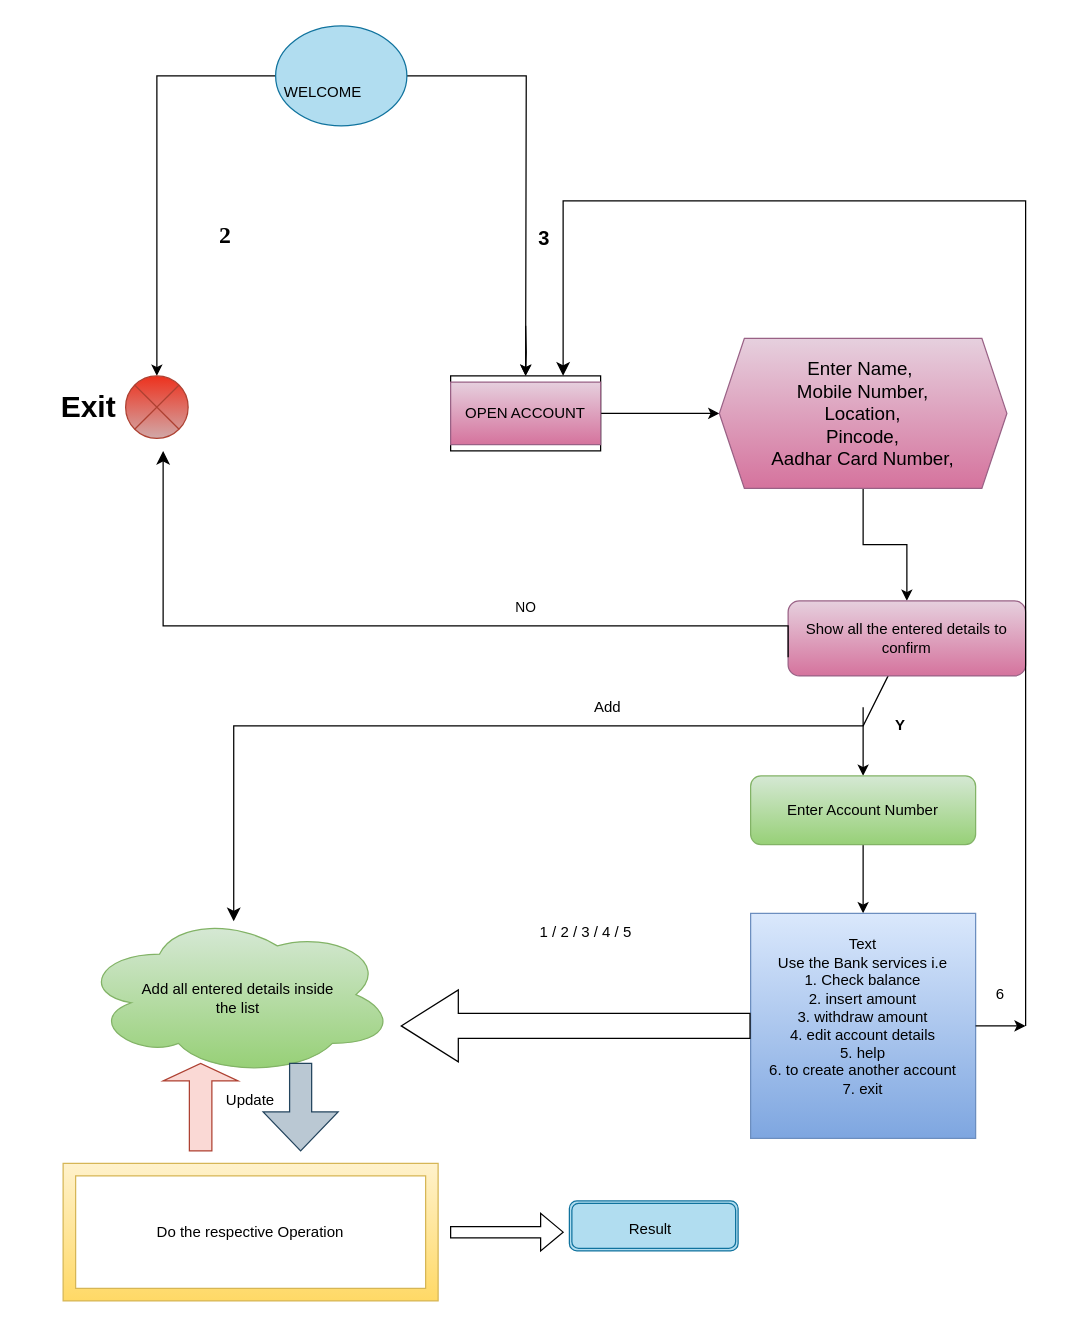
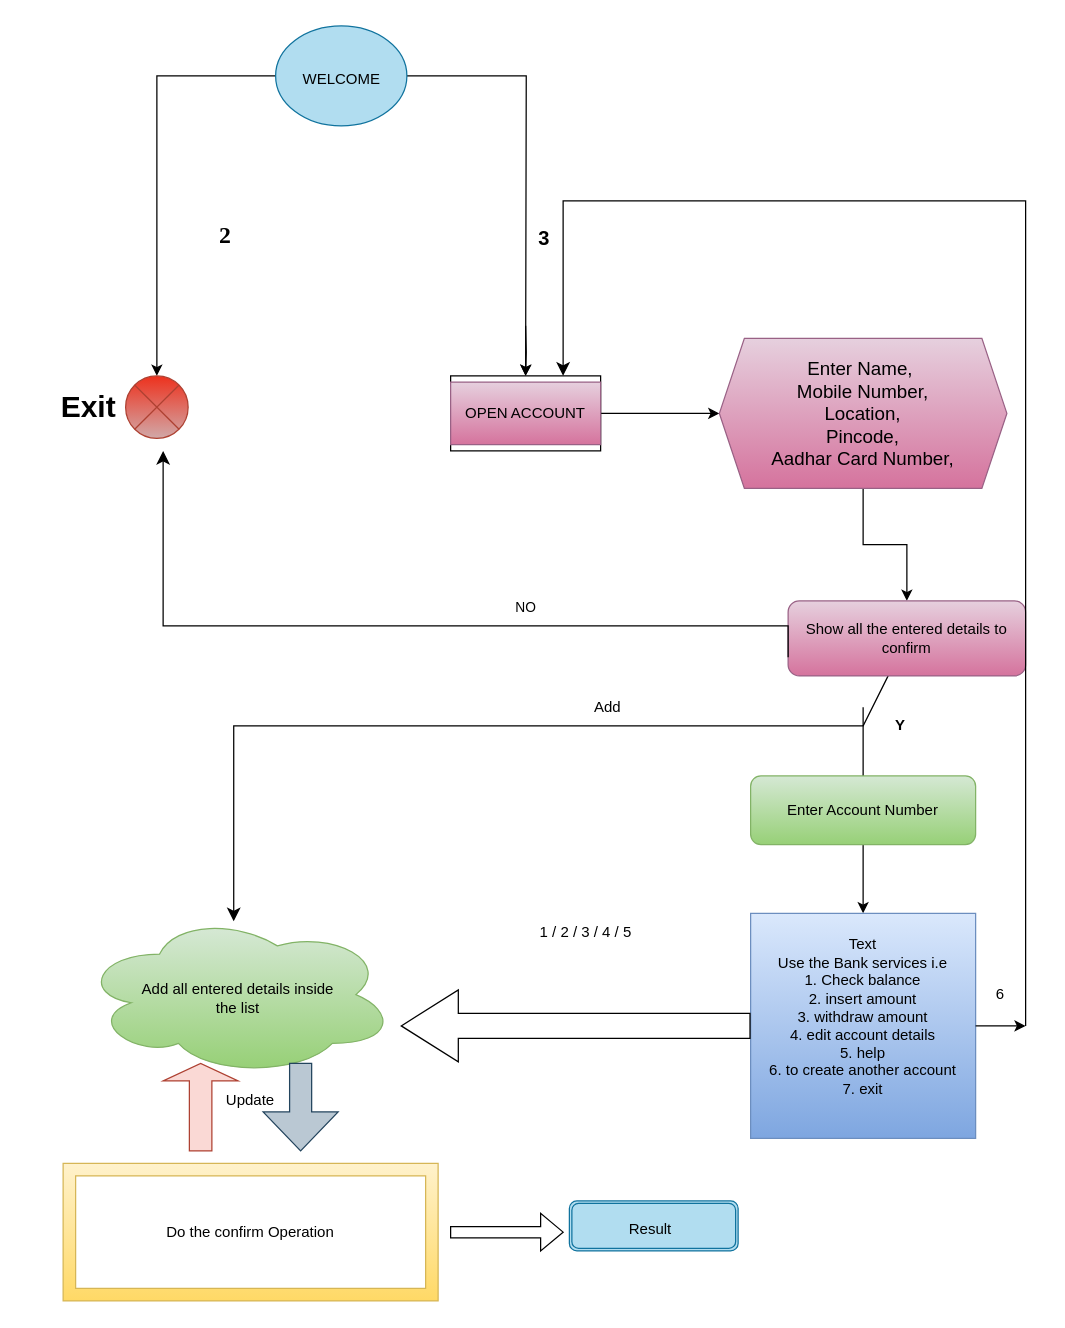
  <mxCell id="0" />
  <mxCell id="1" parent="0" />
  <mxCell id="2" style="edgeStyle=orthogonalEdgeStyle;rounded=0;orthogonalLoop=1;jettySize=auto;html=1;exitX=0;exitY=0.5;exitDx=0;exitDy=0;entryX=0.5;entryY=0;entryDx=0;entryDy=0;" parent="1" source="4" target="20" edge="1"><mxGeometry relative="1" as="geometry"><mxPoint x="40" y="130" as="targetPoint" /></mxGeometry></mxCell>
  <mxCell id="3" style="edgeStyle=orthogonalEdgeStyle;rounded=0;orthogonalLoop=1;jettySize=auto;html=1;" edge="1" parent="1" source="4"><mxGeometry relative="1" as="geometry"><mxPoint x="420" y="300" as="targetPoint" /></mxGeometry></mxCell>
  <mxCell id="4" value="" style="ellipse;whiteSpace=wrap;html=1;fillColor=#b1ddf0;strokeColor=#10739e;" parent="1" vertex="1"><mxGeometry x="220" y="20" width="105" height="80" as="geometry" /></mxCell>
  <mxCell id="5" value="" style="edgeStyle=orthogonalEdgeStyle;rounded=0;orthogonalLoop=1;jettySize=auto;html=1;" parent="1" target="6" edge="1"><mxGeometry relative="1" as="geometry"><mxPoint x="420" y="260" as="sourcePoint" /></mxGeometry></mxCell>
  <mxCell id="6" value="" style="whiteSpace=wrap;html=1;" parent="1" vertex="1"><mxGeometry x="360" y="300" width="120" height="60" as="geometry" /></mxCell>
  <mxCell id="7" value="" style="edgeStyle=orthogonalEdgeStyle;rounded=0;orthogonalLoop=1;jettySize=auto;html=1;" parent="1" source="8" target="10" edge="1"><mxGeometry relative="1" as="geometry" /></mxCell>
  <mxCell id="8" value="OPEN ACCOUNT" style="text;html=1;strokeColor=#996185;fillColor=#e6d0de;align=center;verticalAlign=middle;whiteSpace=wrap;rounded=0;gradientColor=#d5739d;" parent="1" vertex="1"><mxGeometry x="360" y="305" width="120" height="50" as="geometry" /></mxCell>
  <mxCell id="9" value="" style="edgeStyle=orthogonalEdgeStyle;rounded=0;orthogonalLoop=1;jettySize=auto;html=1;" edge="1" parent="1" source="10" target="13"><mxGeometry relative="1" as="geometry" /></mxCell>
  <mxCell id="10" value="&lt;span style=&quot;font-size: 15px;&quot;&gt;Enter Name,&amp;nbsp;&lt;br&gt;Mobile Number,&lt;br&gt;Location,&lt;br&gt;Pincode,&lt;br&gt;Aadhar Card Number,&lt;br&gt;&lt;/span&gt;" style="shape=hexagon;perimeter=hexagonPerimeter2;whiteSpace=wrap;html=1;fixedSize=1;fillColor=#e6d0de;gradientColor=#d5739d;strokeColor=#996185;" parent="1" vertex="1"><mxGeometry x="575" y="270" width="230" height="120" as="geometry" /></mxCell>
  <mxCell id="11" value="3" style="text;html=1;strokeColor=none;fillColor=none;align=center;verticalAlign=middle;whiteSpace=wrap;rounded=0;fontSize=16;fontStyle=1" parent="1" vertex="1"><mxGeometry x="425" y="180" width="20" height="20" as="geometry" /></mxCell>
- <mxCell id="12" value="" style="edgeStyle=none;rounded=0;orthogonalLoop=1;jettySize=auto;html=1;" edge="1" parent="1" source="13" target="15"><mxGeometry relative="1" as="geometry"><Array as="points"><mxPoint x="690" y="580" /></Array></mxGeometry></mxCell>
+ <mxCell id="12" value="" style="edgeStyle=none;rounded=0;orthogonalLoop=1;jettySize=auto;html=1;endArrow=none;" edge="1" parent="1" source="13" target="15"><mxGeometry relative="1" as="geometry"><Array as="points"><mxPoint x="690" y="580" /></Array></mxGeometry></mxCell>
  <mxCell id="13" value="Show all the entered details to confirm" style="rounded=1;whiteSpace=wrap;html=1;fillColor=#e6d0de;gradientColor=#d5739d;strokeColor=#996185;" vertex="1" parent="1"><mxGeometry x="630" y="480" width="190" height="60" as="geometry" /></mxCell>
  <mxCell id="14" value="" style="edgeStyle=orthogonalEdgeStyle;rounded=0;orthogonalLoop=1;jettySize=auto;html=1;" edge="1" parent="1" source="15" target="16"><mxGeometry relative="1" as="geometry" /></mxCell>
  <mxCell id="15" value="Enter Account Number" style="rounded=1;whiteSpace=wrap;html=1;fillColor=#d5e8d4;gradientColor=#97d077;strokeColor=#82b366;" vertex="1" parent="1"><mxGeometry x="600" y="620" width="180" height="55" as="geometry" /></mxCell>
  <mxCell id="16" value="Use the Bank services i.e&lt;br&gt;1. Check balance&lt;br&gt;2. insert amount&lt;br&gt;3. withdraw amount&lt;br&gt;4. edit account details&lt;br&gt;5. help&lt;br&gt;6. to create another account&lt;br&gt;7. exit" style="whiteSpace=wrap;html=1;aspect=fixed;fillColor=#dae8fc;gradientColor=#7ea6e0;strokeColor=#6c8ebf;" vertex="1" parent="1"><mxGeometry x="600" y="730" width="180" height="180" as="geometry" /></mxCell>
  <mxCell id="17" value="" style="ellipse;shape=cloud;whiteSpace=wrap;html=1;fillColor=#d5e8d4;gradientColor=#97d077;strokeColor=#82b366;" vertex="1" parent="1"><mxGeometry x="64.37" y="730" width="251.25" height="130" as="geometry" /></mxCell>
  <mxCell id="18" value="Add all entered details inside the list" style="text;html=1;strokeColor=none;fillColor=none;align=center;verticalAlign=middle;whiteSpace=wrap;rounded=0;" vertex="1" parent="1"><mxGeometry x="110" y="780" width="160" height="35" as="geometry" /></mxCell>
  <mxCell id="19" value="&lt;b&gt;Y&lt;/b&gt;" style="text;html=1;strokeColor=none;fillColor=none;align=center;verticalAlign=middle;whiteSpace=wrap;rounded=0;" vertex="1" parent="1"><mxGeometry x="690" y="550" width="60" height="60" as="geometry" /></mxCell>
  <mxCell id="20" value="" style="shape=sumEllipse;perimeter=ellipsePerimeter;whiteSpace=wrap;html=1;backgroundOutline=1;fillColor=#ed311d;strokeColor=#ae4132;gradientColor=#d1a8a8;" vertex="1" parent="1"><mxGeometry x="100" y="300" width="50" height="50" as="geometry" /></mxCell>
- <mxCell id="21" value="WELCOME" style="text;html=1;strokeColor=none;fillColor=none;align=center;verticalAlign=middle;whiteSpace=wrap;rounded=0;" vertex="1" parent="1"><mxGeometry x="227.5" y="55" width="60" height="35" as="geometry" /></mxCell>
+ <mxCell id="21" value="WELCOME" style="text;html=1;strokeColor=none;fillColor=none;align=center;verticalAlign=middle;whiteSpace=wrap;rounded=0;" vertex="1" parent="1"><mxGeometry x="242.5" y="45" width="60" height="35" as="geometry" /></mxCell>
  <mxCell id="22" value="Add&amp;nbsp;" style="text;html=1;strokeColor=none;fillColor=none;align=center;verticalAlign=middle;whiteSpace=wrap;rounded=0;" vertex="1" parent="1"><mxGeometry x="445" y="550" width="85" height="30" as="geometry" /></mxCell>
  <mxCell id="23" style="edgeStyle=none;rounded=0;orthogonalLoop=1;jettySize=auto;html=1;exitX=0.75;exitY=1;exitDx=0;exitDy=0;" edge="1" parent="1" source="21" target="21"><mxGeometry relative="1" as="geometry" /></mxCell>
  <mxCell id="24" value="" style="shape=flexArrow;endArrow=classic;html=1;rounded=0;exitX=0;exitY=0.5;exitDx=0;exitDy=0;endWidth=36.471;endSize=14.883;width=20;" edge="1" parent="1" source="16"><mxGeometry width="50" height="50" relative="1" as="geometry"><mxPoint x="460" y="860" as="sourcePoint" /><mxPoint x="320" y="820" as="targetPoint" /></mxGeometry></mxCell>
  <mxCell id="25" value="" style="verticalLabelPosition=bottom;verticalAlign=top;html=1;shape=mxgraph.basic.frame;dx=10;whiteSpace=wrap;fillColor=#fff2cc;gradientColor=#ffd966;strokeColor=#d6b656;" vertex="1" parent="1"><mxGeometry x="50" y="930" width="300" height="110" as="geometry" /></mxCell>
  <mxCell id="26" value="" style="shape=singleArrow;direction=south;whiteSpace=wrap;html=1;arrowWidth=0.294;arrowSize=0.445;fillColor=#bac8d3;strokeColor=#23445d;" vertex="1" parent="1"><mxGeometry x="210" y="850" width="60" height="70" as="geometry" /></mxCell>
- <mxCell id="27" value="&amp;nbsp;Do the respective Operation&amp;nbsp;" style="text;html=1;strokeColor=none;fillColor=none;align=center;verticalAlign=middle;whiteSpace=wrap;rounded=0;" vertex="1" parent="1"><mxGeometry x="120" y="970" width="160" height="30" as="geometry" /></mxCell>
+ <mxCell id="27" value="&amp;nbsp;Do the confirm Operation&amp;nbsp;" style="text;html=1;strokeColor=none;fillColor=none;align=center;verticalAlign=middle;whiteSpace=wrap;rounded=0;" vertex="1" parent="1"><mxGeometry x="120" y="970" width="160" height="30" as="geometry" /></mxCell>
  <mxCell id="28" value="" style="edgeStyle=elbowEdgeStyle;elbow=vertical;endArrow=classic;html=1;curved=0;rounded=0;endSize=8;startSize=8;exitX=0;exitY=0.25;exitDx=0;exitDy=0;entryX=0.486;entryY=0.049;entryDx=0;entryDy=0;entryPerimeter=0;" edge="1" parent="1" source="19" target="17"><mxGeometry width="50" height="50" relative="1" as="geometry"><mxPoint x="285" y="800" as="sourcePoint" /><mxPoint x="190" y="600" as="targetPoint" /><Array as="points"><mxPoint x="330" y="580" /></Array></mxGeometry></mxCell>
  <mxCell id="29" value="6" style="text;html=1;strokeColor=none;fillColor=none;align=center;verticalAlign=middle;whiteSpace=wrap;rounded=0;" vertex="1" parent="1"><mxGeometry x="770" y="780" width="60" height="30" as="geometry" /></mxCell>
  <mxCell id="30" value="" style="edgeStyle=elbowEdgeStyle;elbow=vertical;endArrow=classic;html=1;curved=0;rounded=0;endSize=8;startSize=8;" edge="1" parent="1"><mxGeometry width="50" height="50" relative="1" as="geometry"><mxPoint x="820" y="820" as="sourcePoint" /><mxPoint x="450" y="300" as="targetPoint" /><Array as="points"><mxPoint x="770" y="160" /></Array></mxGeometry></mxCell>
  <mxCell id="31" value="" style="endArrow=classic;html=1;rounded=0;exitX=1;exitY=0.5;exitDx=0;exitDy=0;" edge="1" parent="1" source="16"><mxGeometry width="50" height="50" relative="1" as="geometry"><mxPoint x="770" y="870" as="sourcePoint" /><mxPoint x="820" y="820" as="targetPoint" /></mxGeometry></mxCell>
  <mxCell id="32" value="Text" style="text;html=1;strokeColor=none;fillColor=none;align=center;verticalAlign=middle;whiteSpace=wrap;rounded=0;" vertex="1" parent="1"><mxGeometry x="660" y="740" width="60" height="30" as="geometry" /></mxCell>
  <mxCell id="33" value="&lt;font style=&quot;font-size: 19px;&quot;&gt;2&lt;/font&gt;" style="text;html=1;strokeColor=none;fillColor=none;align=center;verticalAlign=middle;whiteSpace=wrap;rounded=0;fontSize=19;fontFamily=Comic Sans MS;fontStyle=1" vertex="1" parent="1"><mxGeometry x="130" y="155" width="100" height="65" as="geometry" /></mxCell>
  <mxCell id="34" value="" style="edgeStyle=elbowEdgeStyle;elbow=vertical;endArrow=classic;html=1;curved=0;rounded=0;endSize=8;startSize=8;exitX=0;exitY=0.75;exitDx=0;exitDy=0;" edge="1" parent="1" source="13"><mxGeometry width="50" height="50" relative="1" as="geometry"><mxPoint x="340" y="520" as="sourcePoint" /><mxPoint x="130" y="360" as="targetPoint" /><Array as="points"><mxPoint x="170" y="500" /></Array></mxGeometry></mxCell>
  <mxCell id="35" value="NO" style="text;strokeColor=none;fillColor=none;html=1;fontSize=11;fontStyle=0;verticalAlign=middle;align=center;" vertex="1" parent="1"><mxGeometry x="375" y="470" width="90" height="30" as="geometry" /></mxCell>
  <mxCell id="36" value="Exit" style="text;strokeColor=none;fillColor=none;html=1;fontSize=24;fontStyle=1;verticalAlign=middle;align=center;" vertex="1" parent="1"><mxGeometry x="20" y="310" width="100" height="30" as="geometry" /></mxCell>
  <mxCell id="37" value="RESULT" style="text;html=1;strokeColor=none;fillColor=none;align=center;verticalAlign=middle;whiteSpace=wrap;rounded=0;" vertex="1" parent="1"><mxGeometry x="465" y="965" width="60" height="30" as="geometry" /></mxCell>
  <mxCell id="38" value="" style="shape=ext;double=1;rounded=1;whiteSpace=wrap;html=1;fillColor=#b1ddf0;strokeColor=#10739e;" vertex="1" parent="1"><mxGeometry x="455" y="960" width="135" height="40" as="geometry" /></mxCell>
  <mxCell id="39" value="Result" style="text;html=1;strokeColor=none;fillColor=none;align=center;verticalAlign=middle;whiteSpace=wrap;rounded=0;" vertex="1" parent="1"><mxGeometry x="490" y="965" width="60" height="35" as="geometry" /></mxCell>
  <mxCell id="40" value="" style="shape=singleArrow;direction=north;whiteSpace=wrap;html=1;fillColor=#fad9d5;strokeColor=#ae4132;" vertex="1" parent="1"><mxGeometry x="130" y="850" width="60" height="70" as="geometry" /></mxCell>
  <mxCell id="41" value="" style="shape=singleArrow;whiteSpace=wrap;html=1;" vertex="1" parent="1"><mxGeometry x="360" y="970" width="90" height="30" as="geometry" /></mxCell>
  <mxCell id="42" value="Update" style="text;html=1;strokeColor=none;fillColor=none;align=center;verticalAlign=middle;whiteSpace=wrap;rounded=0;" vertex="1" parent="1"><mxGeometry x="175" y="870" width="50" height="20" as="geometry" /></mxCell>
  <mxCell id="43" value="1 / 2 / 3 / 4 / 5&amp;nbsp;" style="text;html=1;strokeColor=none;fillColor=none;align=center;verticalAlign=middle;whiteSpace=wrap;rounded=0;" vertex="1" parent="1"><mxGeometry x="360" y="730" width="220" height="30" as="geometry" /></mxCell>
